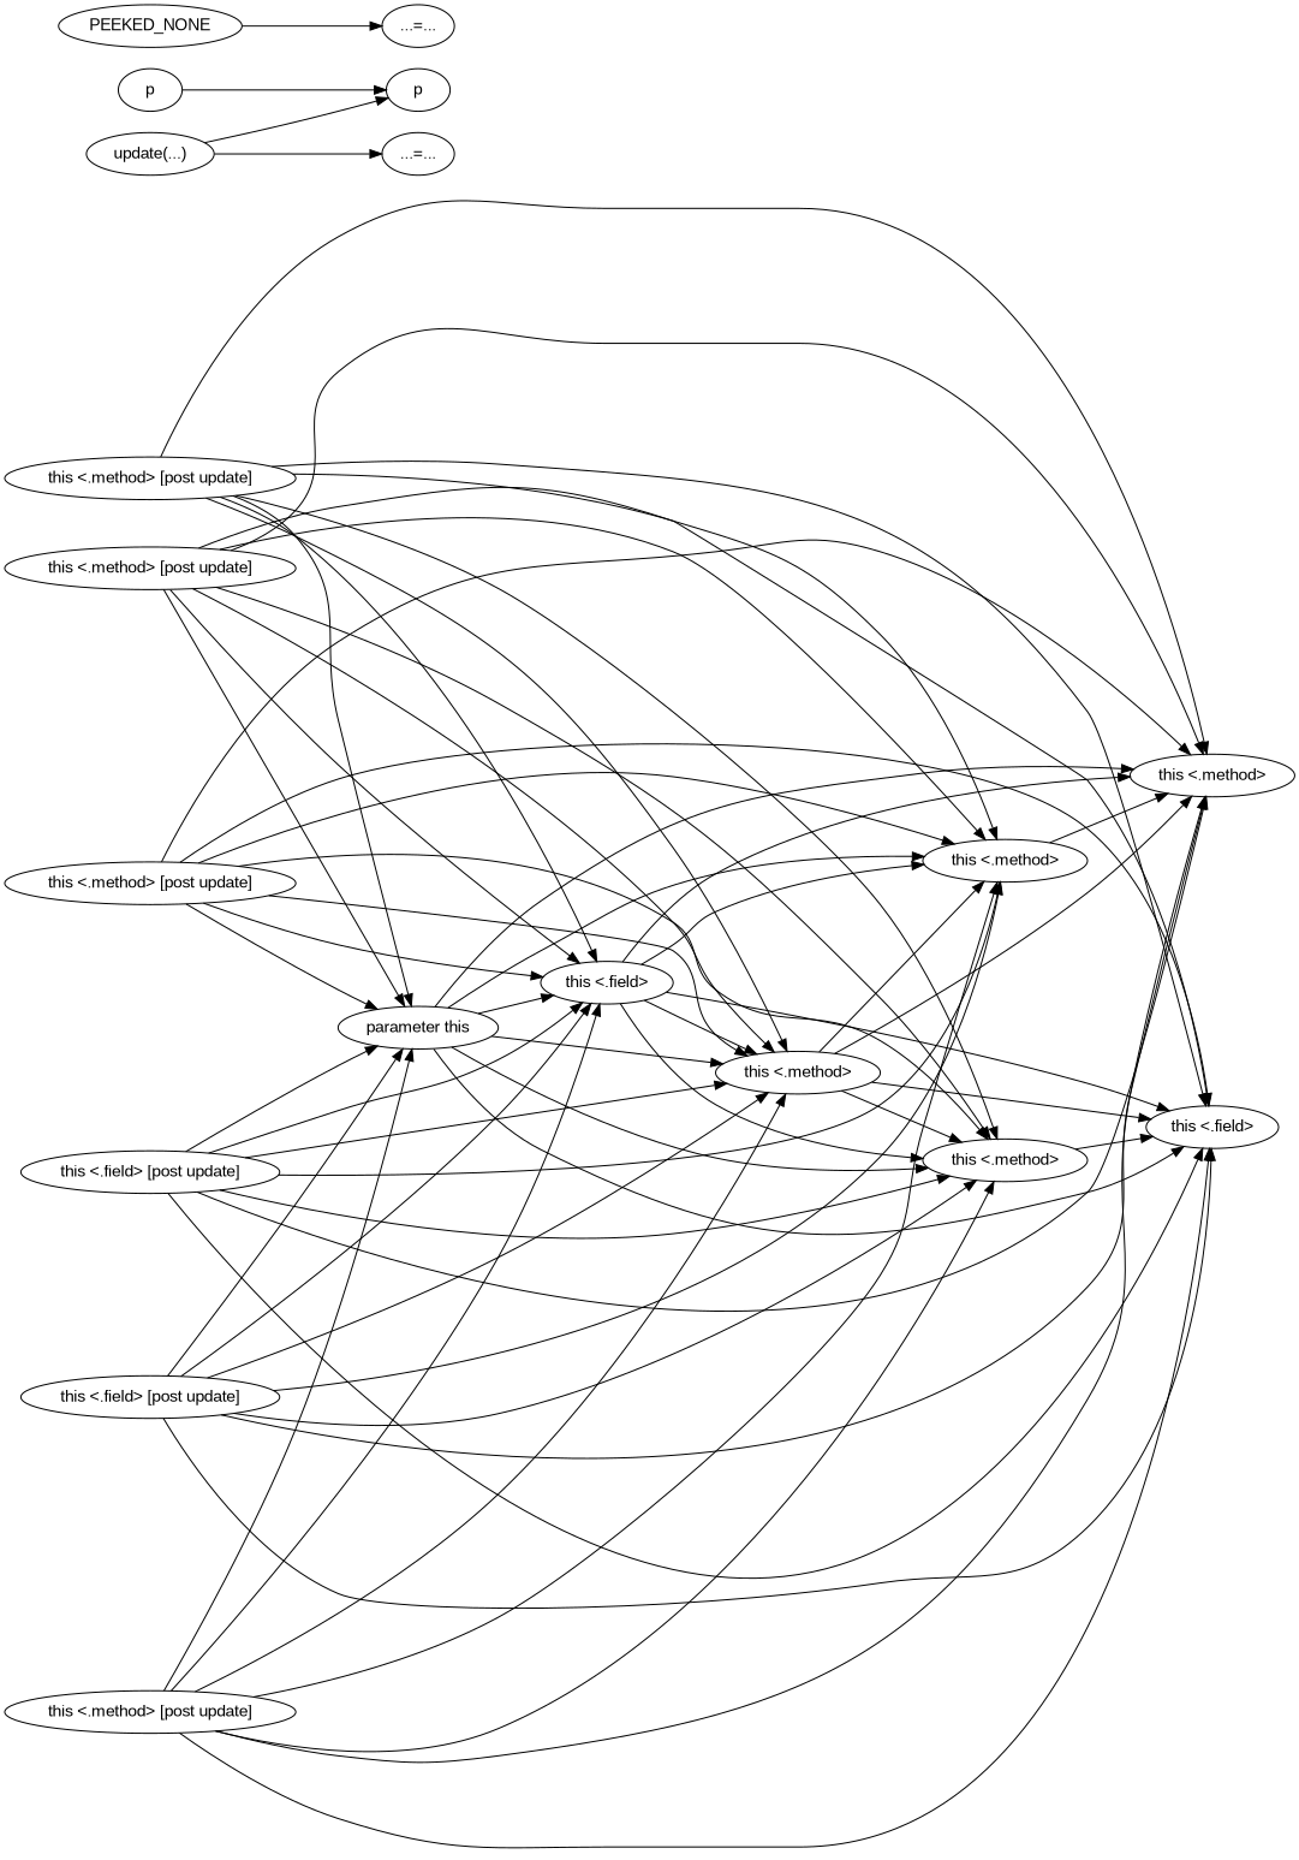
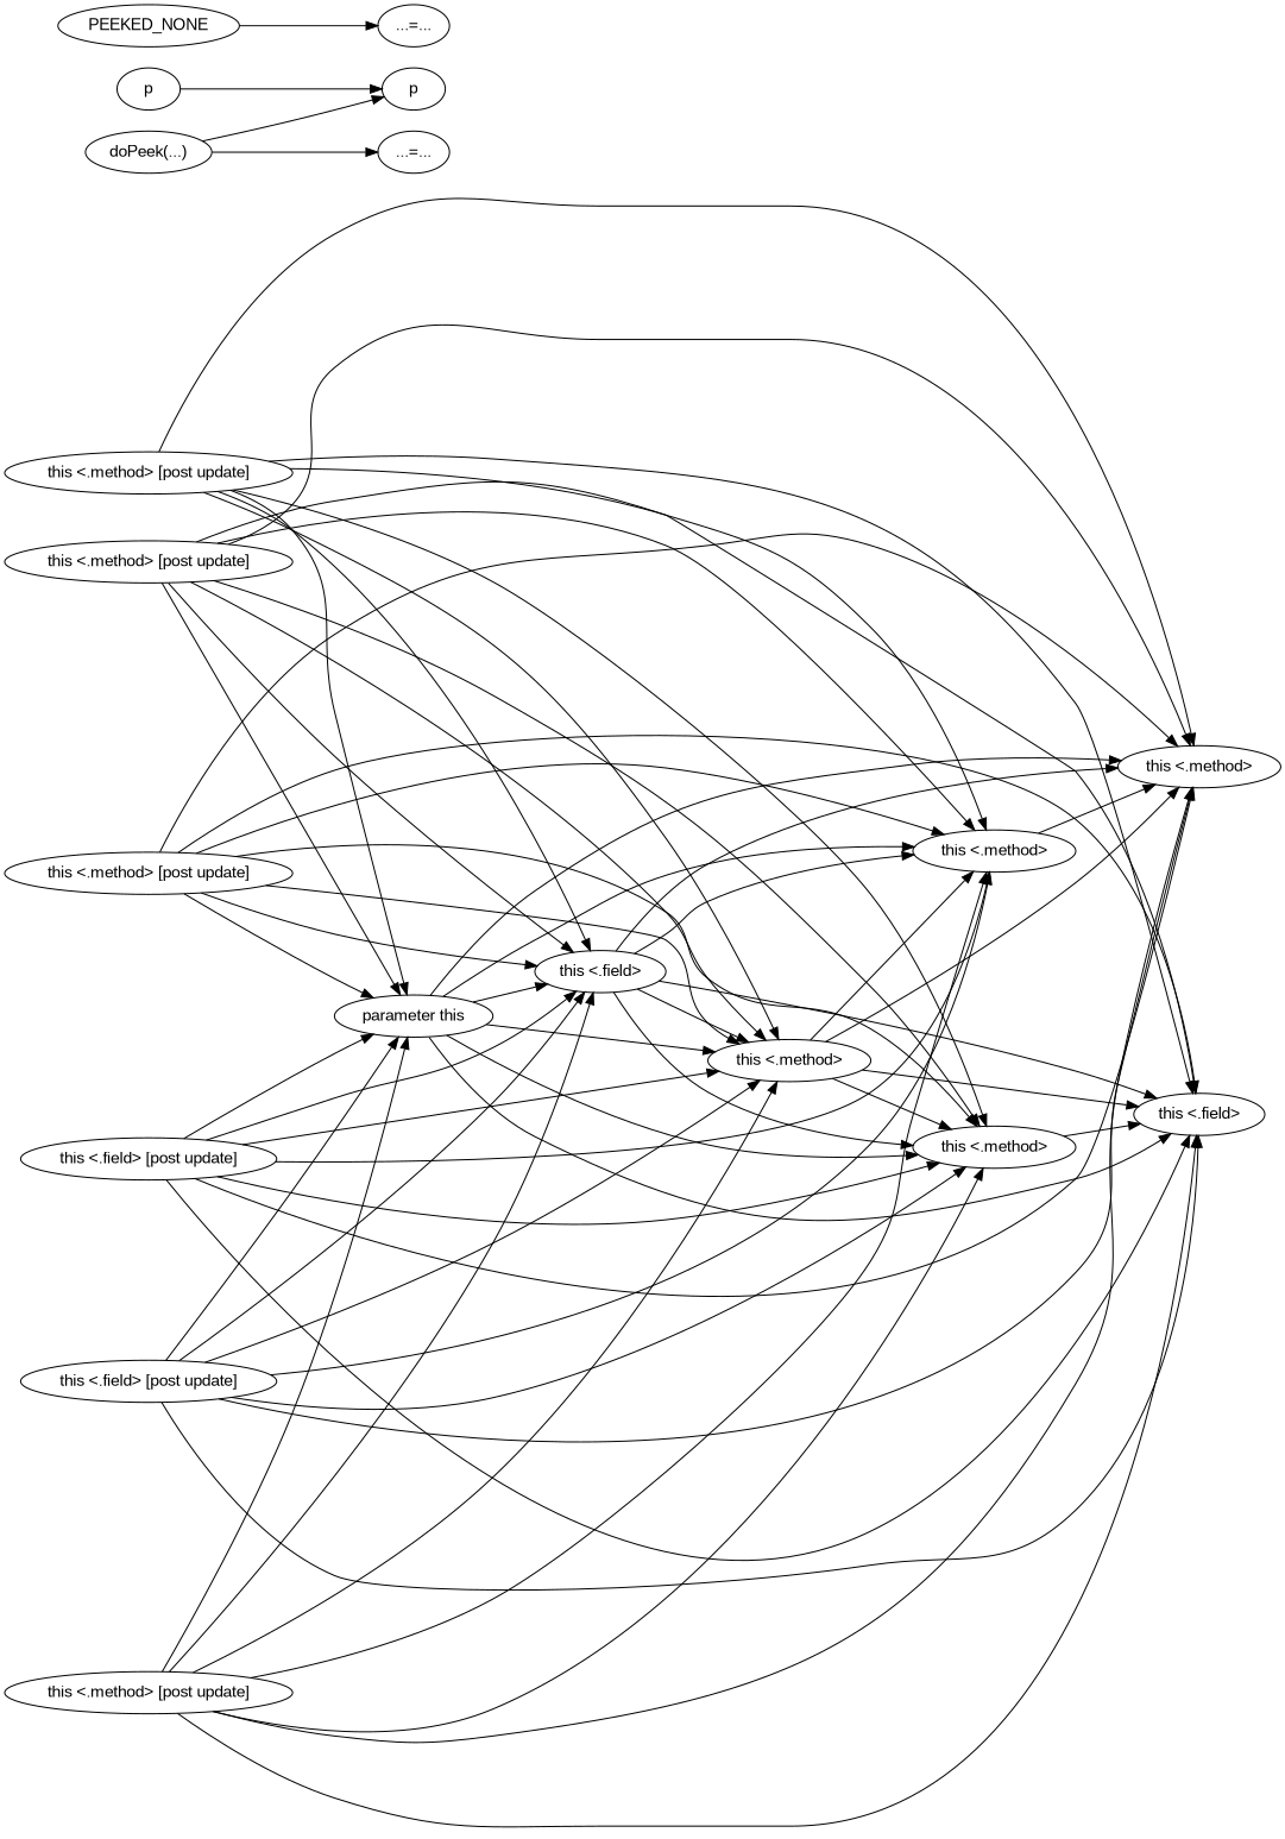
  digraph {
    compound=true
    fontname="Liberation Sans"
    rankdir=LR
    node [fontname="Liberation Sans"]
    edge [fontname="Liberation Sans"]
    n1 [label="parameter this"]
    n2 [label="this <.field>"]
    n3 [label="this <.field>"]
    n4 [label="this <.method>"]
    n5 [label="this <.method>"]
    n6 [label="this <.method>"]
    n7 [label="this <.method>"]
    n8 [label="this <.field> [post update]"]
    n9 [label="this <.field> [post update]"]
    n10 [label="this <.method> [post update]"]
    n11 [label="this <.method> [post update]"]
    n12 [label="this <.method> [post update]"]
    n13 [label="this <.method> [post update]"]
    n14 [label=p]
    n15 [label=p]
-   n16 [label="update(...)"]
+   n16 [label="doPeek(...)"]
    n17 [label="...=..."]
    n18 [label=PEEKED_NONE]
    n19 [label="...=..."]
    n1 -> n2
    n1 -> n3
    n1 -> n4
    n1 -> n5
    n1 -> n6
    n1 -> n7
    n2 -> n3
    n2 -> n4
    n2 -> n5
    n2 -> n6
    n2 -> n7
    n4 -> n3
    n4 -> n5
    n4 -> n6
    n4 -> n7
    n5 -> n3
    n7 -> n6
    n8 -> n1
    n8 -> n2
    n8 -> n3
    n8 -> n4
    n8 -> n5
    n8 -> n6
    n8 -> n7
    n9 -> n1
    n9 -> n2
    n9 -> n3
    n9 -> n4
    n9 -> n5
    n9 -> n6
    n9 -> n7
    n10 -> n1
    n10 -> n2
    n10 -> n3
    n10 -> n4
    n10 -> n5
    n10 -> n6
    n10 -> n7
    n11 -> n1
    n11 -> n2
    n11 -> n3
    n11 -> n4
    n11 -> n5
    n11 -> n6
    n11 -> n7
    n12 -> n1
    n12 -> n2
    n12 -> n3
    n12 -> n4
    n12 -> n5
    n12 -> n6
    n12 -> n7
    n13 -> n1
    n13 -> n2
    n13 -> n3
    n13 -> n4
    n13 -> n5
    n13 -> n6
    n13 -> n7
    n14 -> n15
    n16 -> n15
    n16 -> n17
    n18 -> n19
  }
